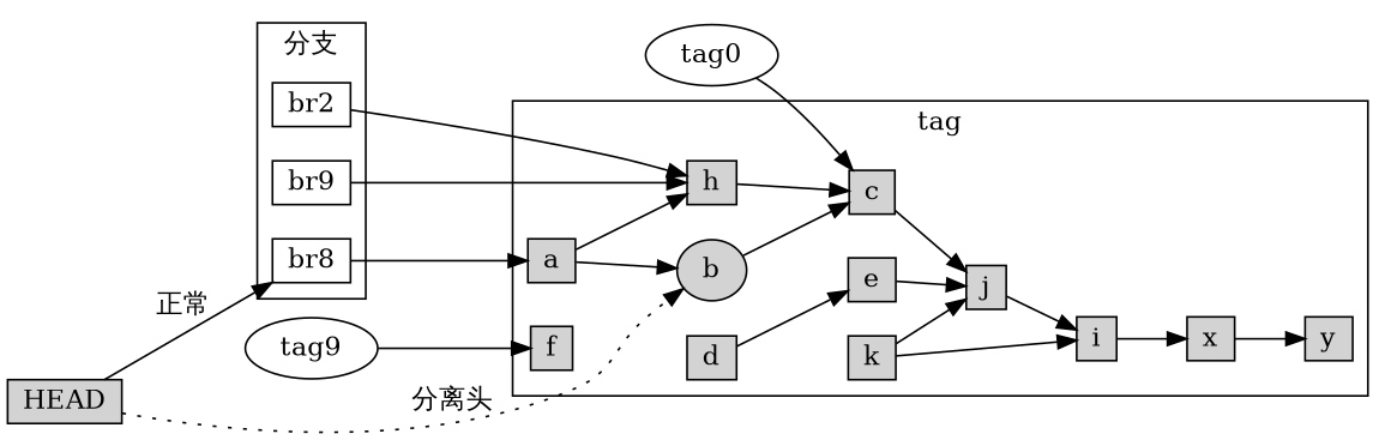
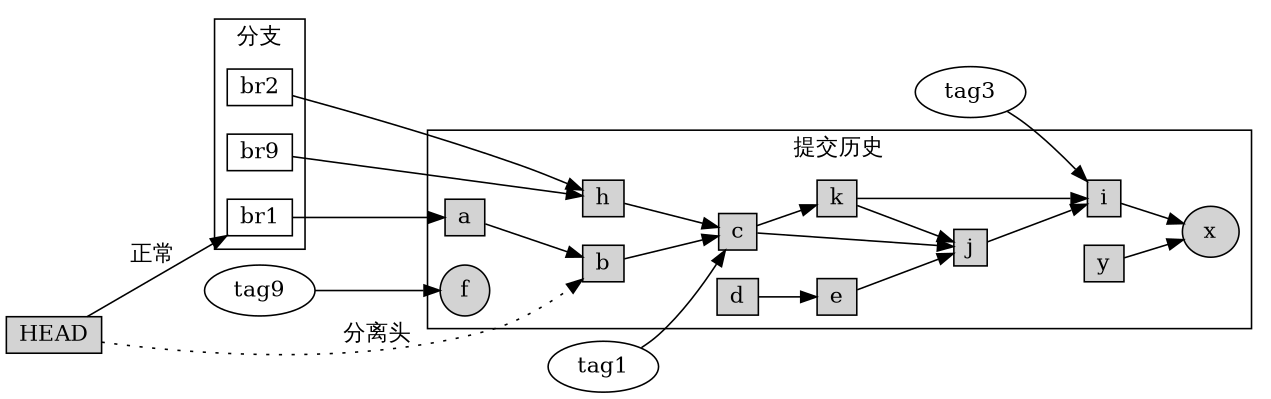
  digraph {
    rankdir=LR
    node [shape=box style=filled]
-   br1 [height=.1 width=.1 label=br8 style=""]
+   br1 [height=.1 width=.1 style=""]
    br2 [height=.1 width=.1 style=""]
    n3 [height=.1 label=br9 width=.1 style=""]
    a [height=.1 width=.1]
-   b [height=.1 shape=ellipse width=.1]
+   b [height=.1 width=.1]
    h [height=.1 width=.1]
    c [height=.1 width=.1]
    d [height=.1 width=.1]
    k [height=.1 width=.1]
    e [height=.1 width=.1]
-   f [height=.1 width=.1]
-   x [height=.1 width=.1]
+   f [height=.1 shape=ellipse width=.1]
+   x [height=.1 shape=ellipse width=.1]
    y [height=.1 width=.1]
    i [height=.1 width=.1]
    j [height=.1 width=.1]
    HEAD [height=.1 width=.1]
-   tag1 [height=.1 shape=ellipse width=.1 label=tag0 style=""]
+   tag1 [height=.1 shape=ellipse width=.1 style=""]
    n18 [height=.1 label=tag9 shape=ellipse width=.1 style=""]
+   tag3 [height=.1 shape=ellipse width=.1 style=""]
    subgraph cluster_1 {
      label="分支"
      br1
      br2
      n3
    }
    subgraph cluster_2 {
-     label=tag
+     label="提交历史"
      a
      b
      h
      c
      d
      k
      e
      f
      x
      y
      i
      j
    }
    br1 -> a
    br2 -> h
    n3 -> h
    a -> b
-   a -> h
    b -> c
    h -> c
+   c -> k
    c -> j
    d -> e
    k -> i
    k -> j
    e -> j
-   x -> y
+   y -> x
    i -> x
    j -> i
    HEAD -> br1 [label="正常"]
    HEAD -> b [label="分离头" style=dotted]
    tag1 -> c
    n18 -> f
+   tag3 -> i
  }
